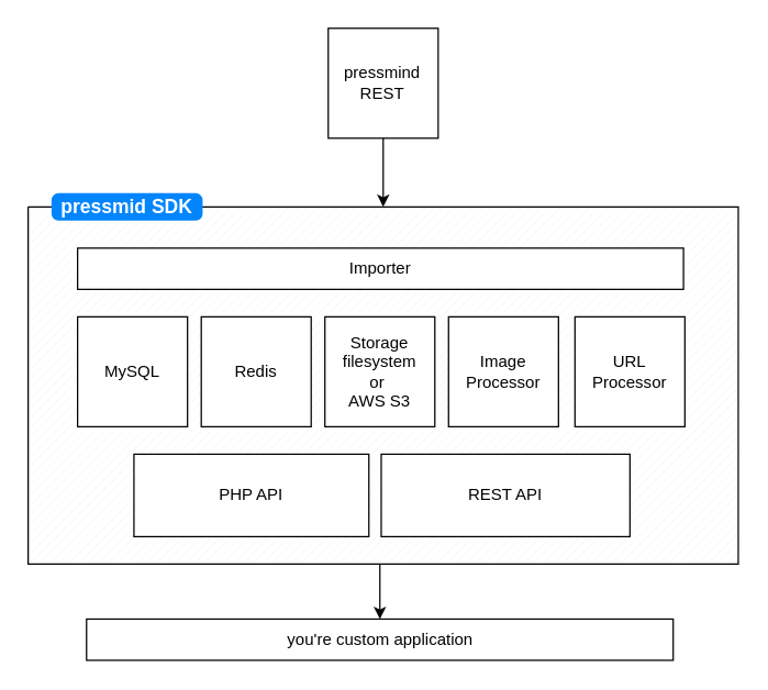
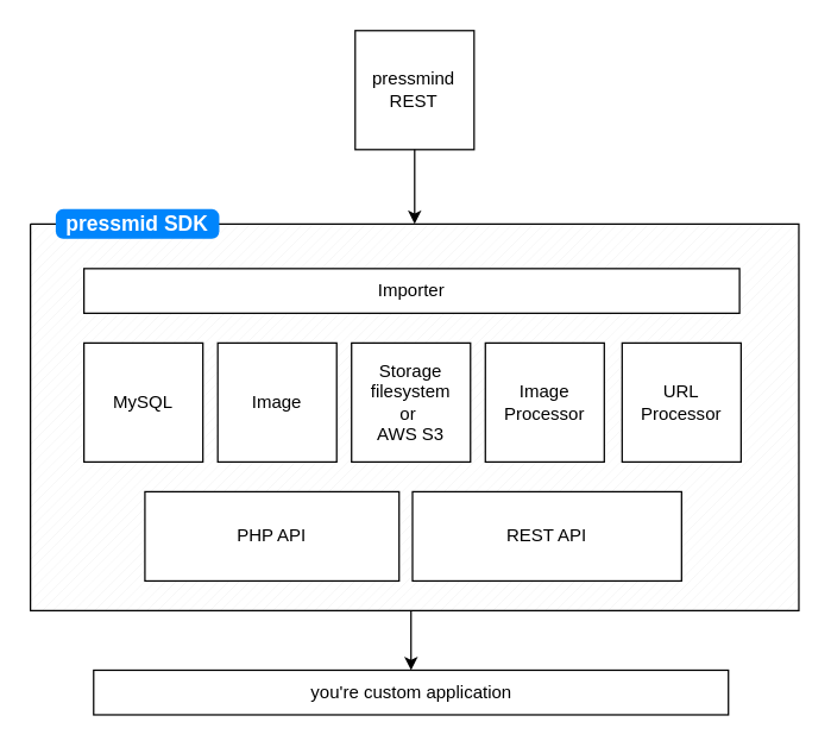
  <mxCell id="0" />
  <mxCell id="1" parent="0" />
  <mxCell id="2" value="" style="verticalLabelPosition=bottom;verticalAlign=top;html=1;shape=mxgraph.basic.patternFillRect;fillStyle=diag;step=5;fillStrokeWidth=0.2;fillStrokeColor=#dddddd;" vertex="1" parent="1"><mxGeometry x="20" y="150" width="516.88" height="260" as="geometry" /></mxCell>
  <mxCell id="3" value="pressmind&lt;br&gt;REST" style="whiteSpace=wrap;html=1;aspect=fixed;" parent="1" vertex="1"><mxGeometry x="238.44" y="20" width="80" height="80" as="geometry" /></mxCell>
  <mxCell id="4" value="MySQL" style="whiteSpace=wrap;html=1;aspect=fixed;" vertex="1" parent="1"><mxGeometry x="56" y="230" width="80" height="80" as="geometry" /></mxCell>
- <mxCell id="5" value="Redis" style="whiteSpace=wrap;html=1;aspect=fixed;" vertex="1" parent="1"><mxGeometry x="146" y="230" width="80" height="80" as="geometry" /></mxCell>
+ <mxCell id="5" value="Image" style="whiteSpace=wrap;html=1;aspect=fixed;" vertex="1" parent="1"><mxGeometry x="146" y="230" width="80" height="80" as="geometry" /></mxCell>
  <mxCell id="6" value="Image Processor" style="whiteSpace=wrap;html=1;aspect=fixed;" vertex="1" parent="1"><mxGeometry x="326" y="230" width="80" height="80" as="geometry" /></mxCell>
  <mxCell id="7" value="Importer" style="rounded=0;whiteSpace=wrap;html=1;" vertex="1" parent="1"><mxGeometry x="56" y="180" width="441" height="30" as="geometry" /></mxCell>
  <mxCell id="8" value="PHP API" style="rounded=0;whiteSpace=wrap;html=1;" vertex="1" parent="1"><mxGeometry x="97" y="330" width="171" height="60" as="geometry" /></mxCell>
  <mxCell id="9" value="Storage&lt;br&gt;filesystem&lt;br&gt;or&amp;nbsp;&lt;br&gt;AWS S3" style="whiteSpace=wrap;html=1;aspect=fixed;" vertex="1" parent="1"><mxGeometry x="236" y="230" width="80" height="80" as="geometry" /></mxCell>
  <mxCell id="10" value="" style="endArrow=classic;html=1;entryX=0.5;entryY=0;entryDx=0;entryDy=0;entryPerimeter=0;exitX=0.5;exitY=1;exitDx=0;exitDy=0;" edge="1" parent="1" source="3" target="2"><mxGeometry width="50" height="50" relative="1" as="geometry"><mxPoint x="37" y="110" as="sourcePoint" /><mxPoint x="87" y="60" as="targetPoint" /></mxGeometry></mxCell>
  <mxCell id="11" value="REST API" style="rounded=0;whiteSpace=wrap;html=1;" vertex="1" parent="1"><mxGeometry x="277" y="330" width="181" height="60" as="geometry" /></mxCell>
  <mxCell id="12" value="you're custom application" style="rounded=0;whiteSpace=wrap;html=1;" vertex="1" parent="1"><mxGeometry x="62.5" y="450" width="427" height="30" as="geometry" /></mxCell>
  <mxCell id="13" value="" style="endArrow=classic;html=1;entryX=0.5;entryY=0;entryDx=0;entryDy=0;" edge="1" parent="1" target="12"><mxGeometry width="50" height="50" relative="1" as="geometry"><mxPoint x="276" y="410" as="sourcePoint" /><mxPoint x="233" y="440" as="targetPoint" /></mxGeometry></mxCell>
  <mxCell id="14" value="URL &lt;br&gt;Processor" style="whiteSpace=wrap;html=1;aspect=fixed;" vertex="1" parent="1"><mxGeometry x="418" y="230" width="80" height="80" as="geometry" /></mxCell>
  <mxCell id="15" value="pressmid SDK" style="html=1;shadow=0;dashed=0;shape=mxgraph.bootstrap.rrect;rSize=5;strokeColor=none;strokeWidth=1;fillColor=#0085FC;fontColor=#FFFFFF;whiteSpace=wrap;align=center;verticalAlign=middle;spacingLeft=0;fontStyle=1;fontSize=14;spacing=5;" vertex="1" parent="1"><mxGeometry x="37" y="140" width="110" height="20" as="geometry" /></mxCell>
